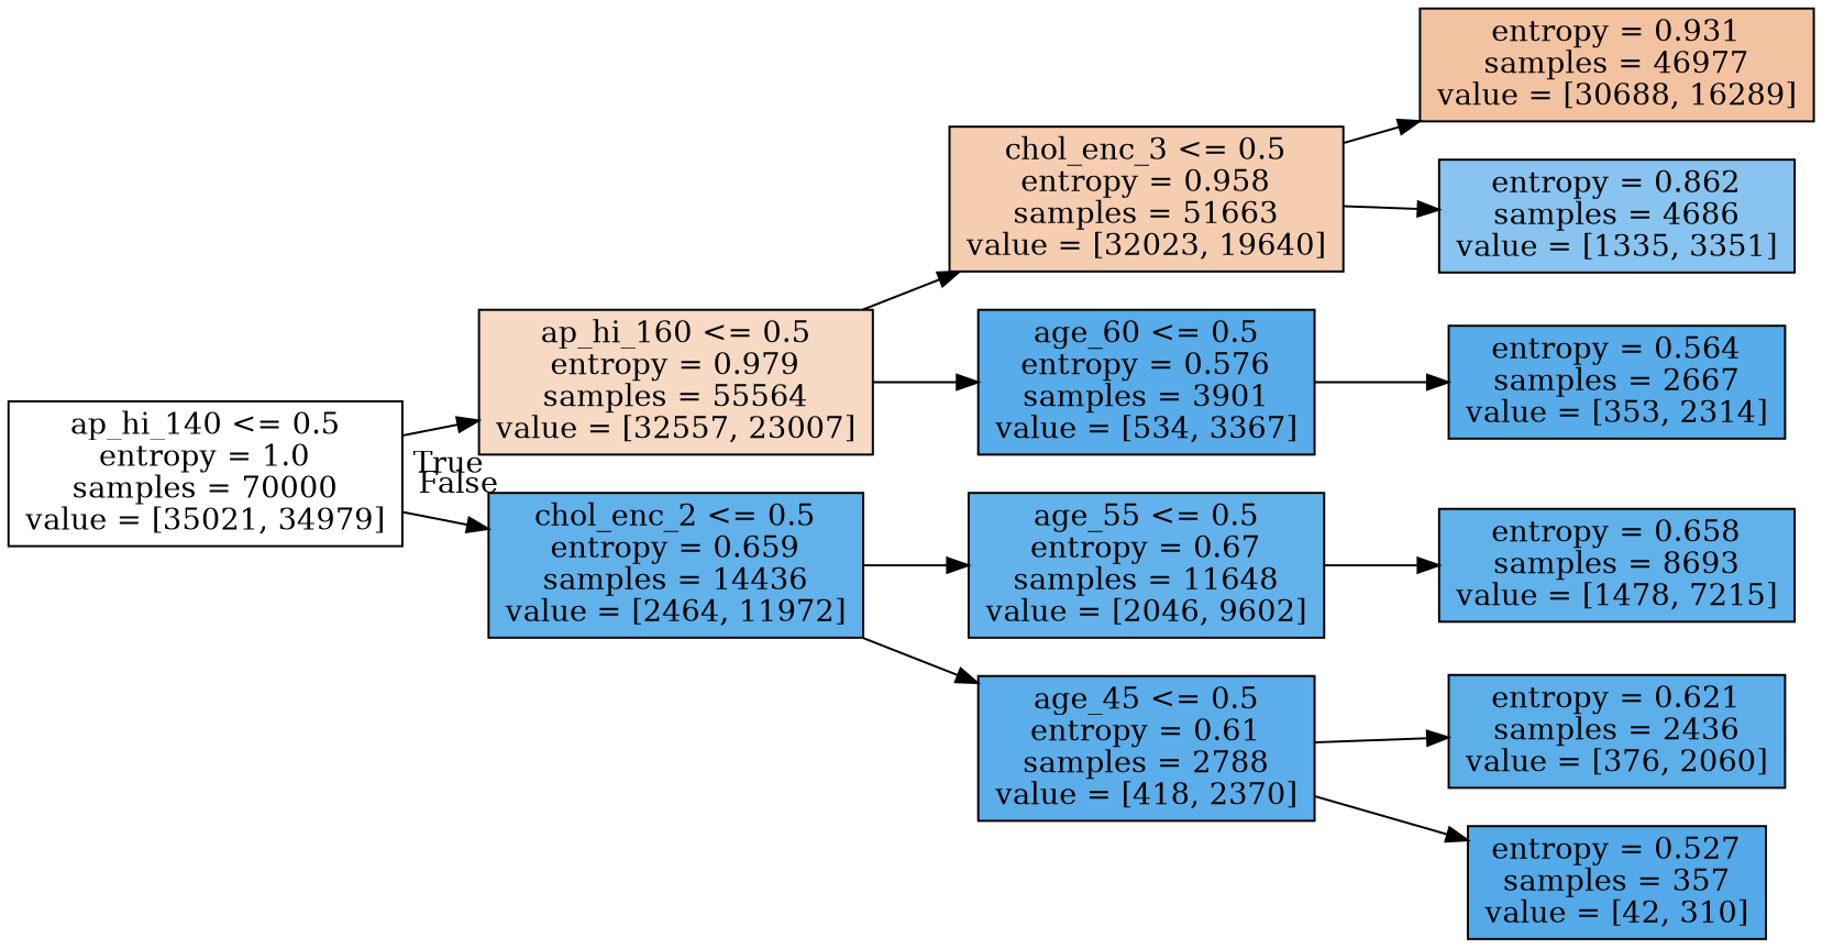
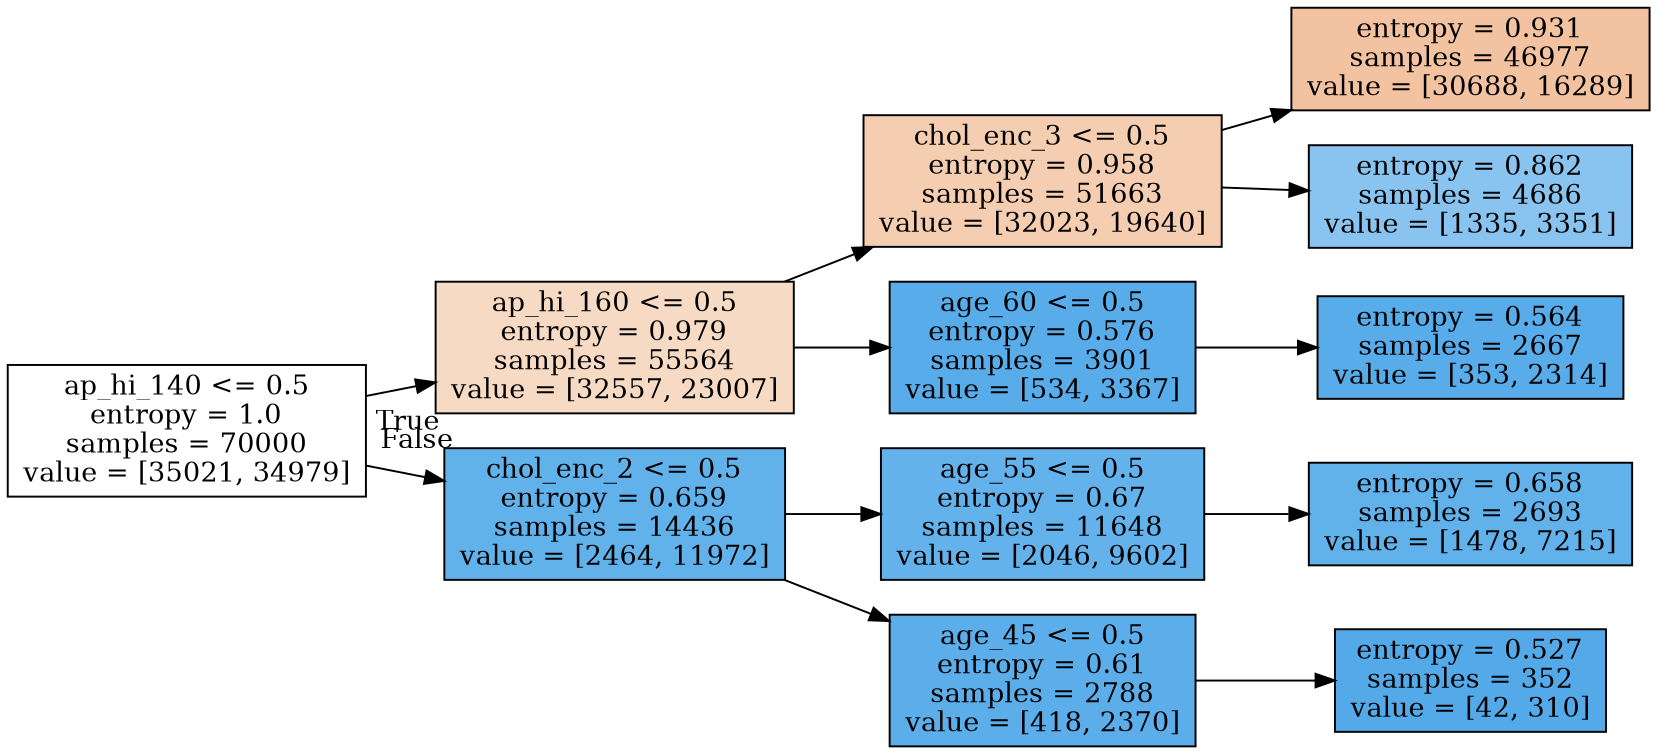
  digraph {
    rankdir=LR
    node [color=black fillcolor="#399de5cb" shape=box style=filled]
    n1 [fillcolor="#e5813900" label="ap_hi_140 <= 0.5\nentropy = 1.0\nsamples = 70000\nvalue = [35021, 34979]"]
    n2 [fillcolor="#e581394b" label="ap_hi_160 <= 0.5\nentropy = 0.979\nsamples = 55564\nvalue = [32557, 23007]"]
    n3 [label="chol_enc_2 <= 0.5\nentropy = 0.659\nsamples = 14436\nvalue = [2464, 11972]"]
    n4 [fillcolor="#e5813963" label="chol_enc_3 <= 0.5\nentropy = 0.958\nsamples = 51663\nvalue = [32023, 19640]"]
    n5 [fillcolor="#399de5d7" label="age_60 <= 0.5\nentropy = 0.576\nsamples = 3901\nvalue = [534, 3367]"]
    n6 [fillcolor="#399de5c9" label="age_55 <= 0.5\nentropy = 0.67\nsamples = 11648\nvalue = [2046, 9602]"]
    n7 [fillcolor="#399de5d2" label="age_45 <= 0.5\nentropy = 0.61\nsamples = 2788\nvalue = [418, 2370]"]
    n8 [fillcolor="#e5813978" label="entropy = 0.931\nsamples = 46977\nvalue = [30688, 16289]"]
    n9 [fillcolor="#399de599" label="entropy = 0.862\nsamples = 4686\nvalue = [1335, 3351]"]
    n10 [fillcolor="#399de5d8" label="entropy = 0.564\nsamples = 2667\nvalue = [353, 2314]"]
-   n11 [label="entropy = 0.658\nsamples = 8693\nvalue = [1478, 7215]"]
-   n12 [fillcolor="#399de5d0" label="entropy = 0.621\nsamples = 2436\nvalue = [376, 2060]"]
-   n13 [fillcolor="#399de5dc" label="entropy = 0.527\nsamples = 357\nvalue = [42, 310]"]
+   n11 [label="entropy = 0.658\nsamples = 2693\nvalue = [1478, 7215]"]
+   n13 [fillcolor="#399de5dc" label="entropy = 0.527\nsamples = 352\nvalue = [42, 310]"]
    n1 -> n2 [headlabel=True labelangle=45 labeldistance=2.5]
    n1 -> n3 [headlabel=False labelangle=-45 labeldistance=2.5]
    n2 -> n4
    n2 -> n5
    n3 -> n6
    n3 -> n7
    n4 -> n8
    n4 -> n9
    n5 -> n10
    n6 -> n11
-   n7 -> n12
    n7 -> n13
  }
